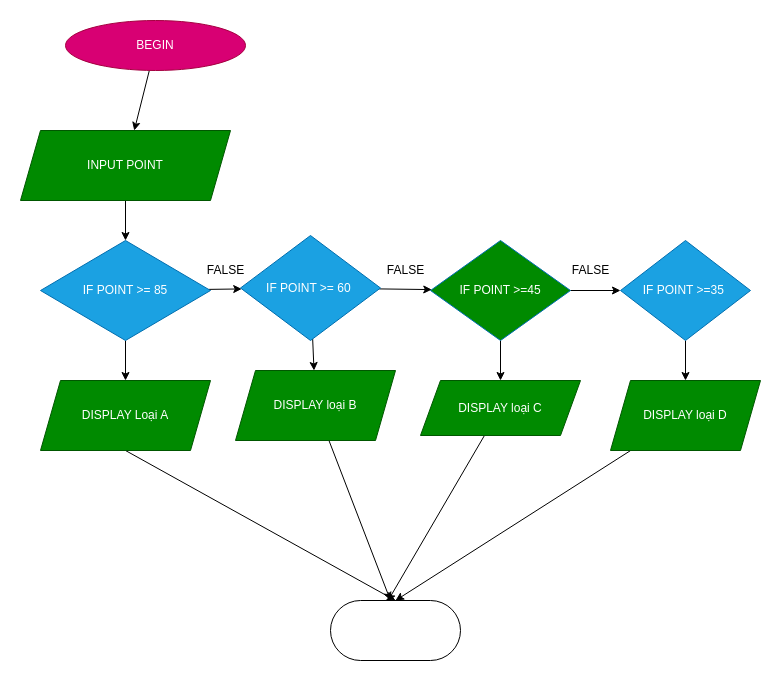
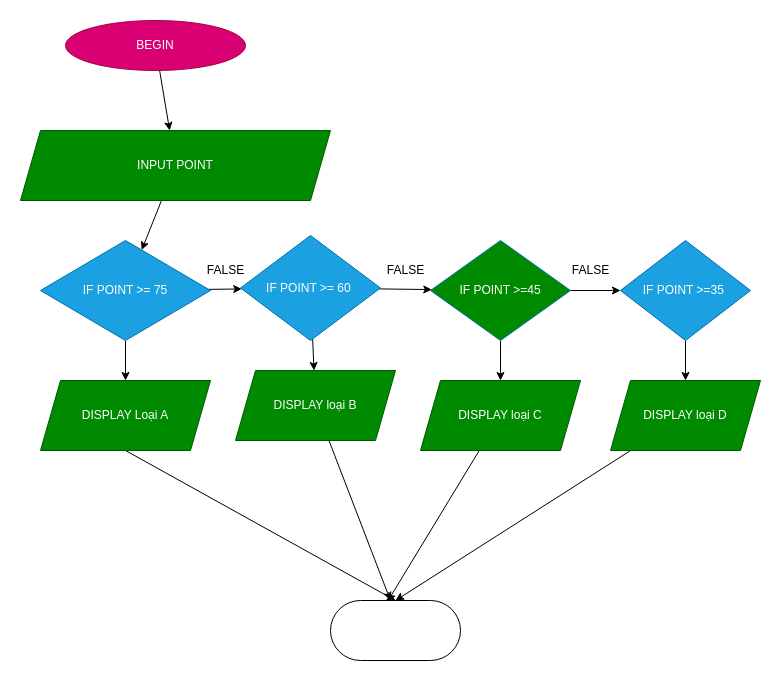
  <mxCell id="0" />
  <mxCell id="1" parent="0" />
  <mxCell id="2" value="" style="edgeStyle=none;html=1;" edge="1" parent="1" source="3" target="5"><mxGeometry relative="1" as="geometry" /></mxCell>
  <mxCell id="3" value="BEGIN" style="ellipse;whiteSpace=wrap;html=1;fillColor=#d80073;fontColor=#ffffff;strokeColor=#A50040;" vertex="1" parent="1"><mxGeometry x="65" y="20" width="180" height="50" as="geometry" /></mxCell>
  <mxCell id="4" value="" style="edgeStyle=none;html=1;" edge="1" parent="1" source="5" target="8"><mxGeometry relative="1" as="geometry" /></mxCell>
- <mxCell id="5" value="INPUT POINT" style="shape=parallelogram;perimeter=parallelogramPerimeter;whiteSpace=wrap;html=1;fixedSize=1;fillColor=#008a00;fontColor=#ffffff;strokeColor=#005700;" vertex="1" parent="1"><mxGeometry x="20" y="130" width="210" height="70" as="geometry" /></mxCell>
+ <mxCell id="5" value="INPUT POINT" style="shape=parallelogram;perimeter=parallelogramPerimeter;whiteSpace=wrap;html=1;fixedSize=1;fillColor=#008a00;fontColor=#ffffff;strokeColor=#005700;" vertex="1" parent="1"><mxGeometry x="20" y="130" width="310" height="70" as="geometry" /></mxCell>
  <mxCell id="6" value="" style="edgeStyle=none;html=1;" edge="1" parent="1" source="8" target="10"><mxGeometry relative="1" as="geometry" /></mxCell>
  <mxCell id="7" value="" style="edgeStyle=none;html=1;" edge="1" parent="1" source="8" target="13"><mxGeometry relative="1" as="geometry" /></mxCell>
- <mxCell id="8" value="IF POINT &amp;gt;= 85" style="rhombus;whiteSpace=wrap;html=1;fillColor=#1ba1e2;fontColor=#ffffff;strokeColor=#006EAF;" vertex="1" parent="1"><mxGeometry x="40" y="240" width="170" height="100" as="geometry" /></mxCell>
+ <mxCell id="8" value="IF POINT &amp;gt;= 75" style="rhombus;whiteSpace=wrap;html=1;fillColor=#1ba1e2;fontColor=#ffffff;strokeColor=#006EAF;" vertex="1" parent="1"><mxGeometry x="40" y="240" width="170" height="100" as="geometry" /></mxCell>
  <mxCell id="9" style="edgeStyle=none;html=1;exitX=0.5;exitY=1;exitDx=0;exitDy=0;entryX=0.5;entryY=0;entryDx=0;entryDy=0;" edge="1" parent="1" source="10" target="28"><mxGeometry relative="1" as="geometry" /></mxCell>
  <mxCell id="10" value="DISPLAY Loại A" style="shape=parallelogram;perimeter=parallelogramPerimeter;whiteSpace=wrap;html=1;fixedSize=1;fillColor=#008a00;fontColor=#ffffff;strokeColor=#005700;" vertex="1" parent="1"><mxGeometry x="40" y="380" width="170" height="70" as="geometry" /></mxCell>
  <mxCell id="11" value="" style="edgeStyle=none;html=1;" edge="1" parent="1" source="13" target="16"><mxGeometry relative="1" as="geometry" /></mxCell>
  <mxCell id="12" value="" style="edgeStyle=none;html=1;" edge="1" parent="1" source="13" target="23"><mxGeometry relative="1" as="geometry" /></mxCell>
  <mxCell id="13" value="IF POINT &amp;gt;= 60&amp;nbsp;" style="rhombus;whiteSpace=wrap;html=1;fillColor=#1ba1e2;fontColor=#ffffff;strokeColor=#006EAF;" vertex="1" parent="1"><mxGeometry x="240" y="235" width="140" height="105" as="geometry" /></mxCell>
  <mxCell id="14" value="" style="edgeStyle=none;html=1;" edge="1" parent="1" source="16" target="18"><mxGeometry relative="1" as="geometry" /></mxCell>
  <mxCell id="15" value="" style="edgeStyle=none;html=1;" edge="1" parent="1" source="16" target="25"><mxGeometry relative="1" as="geometry" /></mxCell>
  <mxCell id="16" value="IF POINT &amp;gt;=45" style="rhombus;whiteSpace=wrap;html=1;fillColor=#008a00;fontColor=#ffffff;strokeColor=#006EAF;" vertex="1" parent="1"><mxGeometry x="430" y="240" width="140" height="100" as="geometry" /></mxCell>
  <mxCell id="17" value="" style="edgeStyle=none;html=1;" edge="1" parent="1" source="18" target="27"><mxGeometry relative="1" as="geometry" /></mxCell>
  <mxCell id="18" value="IF POINT &amp;gt;=35&amp;nbsp;" style="rhombus;whiteSpace=wrap;html=1;fillColor=#1ba1e2;fontColor=#ffffff;strokeColor=#006EAF;" vertex="1" parent="1"><mxGeometry x="620" y="240" width="130" height="100" as="geometry" /></mxCell>
  <mxCell id="19" value="FALSE" style="text;html=1;align=center;verticalAlign=middle;resizable=0;points=[];autosize=1;strokeColor=none;fillColor=none;" vertex="1" parent="1"><mxGeometry x="195" y="255" width="60" height="30" as="geometry" /></mxCell>
  <mxCell id="20" value="FALSE" style="text;html=1;align=center;verticalAlign=middle;resizable=0;points=[];autosize=1;strokeColor=none;fillColor=none;" vertex="1" parent="1"><mxGeometry x="375" y="255" width="60" height="30" as="geometry" /></mxCell>
  <mxCell id="21" value="FALSE" style="text;html=1;align=center;verticalAlign=middle;resizable=0;points=[];autosize=1;strokeColor=none;fillColor=none;" vertex="1" parent="1"><mxGeometry x="560" y="255" width="60" height="30" as="geometry" /></mxCell>
  <mxCell id="22" style="edgeStyle=none;html=1;" edge="1" parent="1" source="23"><mxGeometry relative="1" as="geometry"><mxPoint x="390" y="600" as="targetPoint" /></mxGeometry></mxCell>
  <mxCell id="23" value="DISPLAY loại B" style="shape=parallelogram;perimeter=parallelogramPerimeter;whiteSpace=wrap;html=1;fixedSize=1;fillColor=#008a00;fontColor=#ffffff;strokeColor=#005700;" vertex="1" parent="1"><mxGeometry x="235" y="370" width="160" height="70" as="geometry" /></mxCell>
  <mxCell id="24" style="edgeStyle=none;html=1;entryX=0.44;entryY=0.013;entryDx=0;entryDy=0;entryPerimeter=0;" edge="1" parent="1" source="25" target="28"><mxGeometry relative="1" as="geometry" /></mxCell>
- <mxCell id="25" value="DISPLAY loại C" style="shape=parallelogram;perimeter=parallelogramPerimeter;whiteSpace=wrap;html=1;fixedSize=1;fillColor=#008a00;fontColor=#ffffff;strokeColor=#005700;" vertex="1" parent="1"><mxGeometry x="420" y="380" width="160" height="55" as="geometry" /></mxCell>
+ <mxCell id="25" value="DISPLAY loại C" style="shape=parallelogram;perimeter=parallelogramPerimeter;whiteSpace=wrap;html=1;fixedSize=1;fillColor=#008a00;fontColor=#ffffff;strokeColor=#005700;" vertex="1" parent="1"><mxGeometry x="420" y="380" width="160" height="70" as="geometry" /></mxCell>
  <mxCell id="26" style="edgeStyle=none;html=1;entryX=0.5;entryY=0;entryDx=0;entryDy=0;" edge="1" parent="1" source="27" target="28"><mxGeometry relative="1" as="geometry" /></mxCell>
  <mxCell id="27" value="DISPLAY loại D" style="shape=parallelogram;perimeter=parallelogramPerimeter;whiteSpace=wrap;html=1;fixedSize=1;fillColor=#008a00;fontColor=#ffffff;strokeColor=#005700;" vertex="1" parent="1"><mxGeometry x="610" y="380" width="150" height="70" as="geometry" /></mxCell>
  <mxCell id="28" value="" style="rounded=1;whiteSpace=wrap;html=1;arcSize=50;" vertex="1" parent="1"><mxGeometry x="330" y="600" width="130" height="60" as="geometry" /></mxCell>
